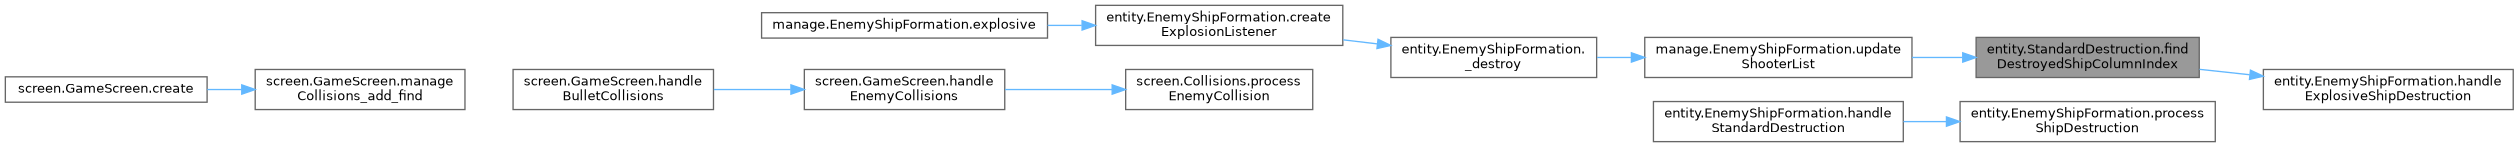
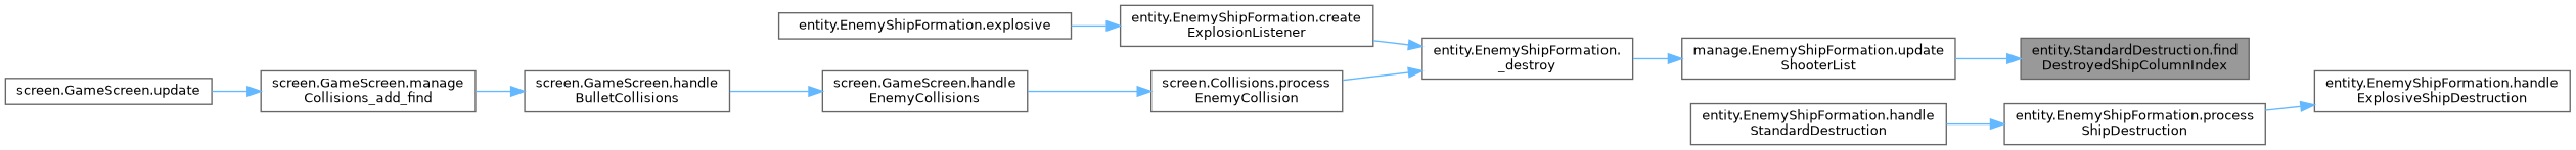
  digraph {
    rankdir=RL
    node [color=grey40 fillcolor=white fontname=Helvetica fontsize=10 shape=box style=filled]
    edge [color=steelblue1 dir=back fontname=Helvetica fontsize=10 labelfontname=Helvetica labelfontsize=10 style=solid]
    n1 [color=gray40 fillcolor=grey60 fontcolor=black height=0.2 label="entity.StandardDestruction.find\lDestroyedShipColumnIndex" width=0.4]
    n2 [height=0.2 label="manage.EnemyShipFormation.update\lShooterList" width=0.4]
    n3 [height=0.2 label="entity.EnemyShipFormation.\l_destroy" width=0.4]
    n4 [height=0.2 label="entity.EnemyShipFormation.create\lExplosionListener" width=0.4]
    n5 [height=0.2 label="screen.Collisions.process\lEnemyCollision" width=0.4]
-   n6 [height=0.2 label="manage.EnemyShipFormation.explosive" width=0.4]
+   n6 [height=0.2 label="entity.EnemyShipFormation.explosive" width=0.4]
    n7 [height=0.2 label="screen.GameScreen.handle\lEnemyCollisions" width=0.4]
    n8 [height=0.2 label="entity.EnemyShipFormation.handle\lExplosiveShipDestruction" width=0.4]
    n9 [height=0.2 label="entity.EnemyShipFormation.process\lShipDestruction" width=0.4]
    n10 [height=0.2 label="entity.EnemyShipFormation.handle\lStandardDestruction" width=0.4]
    n11 [height=0.2 label="screen.GameScreen.handle\lBulletCollisions" width=0.4]
    n12 [height=0.2 label="screen.GameScreen.manage\lCollisions_add_find" width=0.4]
-   n13 [height=0.2 label="screen.GameScreen.create" width=0.4]
+   n13 [height=0.2 label="screen.GameScreen.update" width=0.4]
    n1 -> n2
    n2 -> n3
    n3 -> n4
+   n3 -> n5
    n4 -> n6
    n5 -> n7
    n7 -> n11
-   n8 -> n1
+   n8 -> n9
    n9 -> n10
+   n11 -> n12
    n12 -> n13
  }
